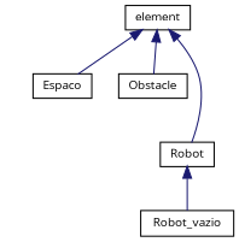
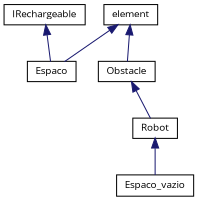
  digraph {
    fontname="Open Sans"
    rankdir=TB
    node [color=black fillcolor=white fontname="Open Sans" fontsize=10 shape=record style=filled]
    edge [color=midnightblue dir=back fontname="Open Sans" fontsize=10 labelfontname=Helvetica labelfontsize=10 style=solid]
    n1 [height=0.2 label=element width=0.4]
    n2 [height=0.2 label=Espaco width=0.4]
    n3 [height=0.2 label=Obstacle width=0.4]
    n4 [height=0.2 label=Robot width=0.4]
-   n5 [height=0.2 label=Robot_vazio width=0.4]
+   n5 [height=0.2 label=Espaco_vazio width=0.4]
+   n6 [height=0.2 label=IRechargeable width=0.4]
    n1 -> n2
    n1 -> n3
-   n1 -> n4
+   n3 -> n4
    n4 -> n5
+   n6 -> n2
  }
